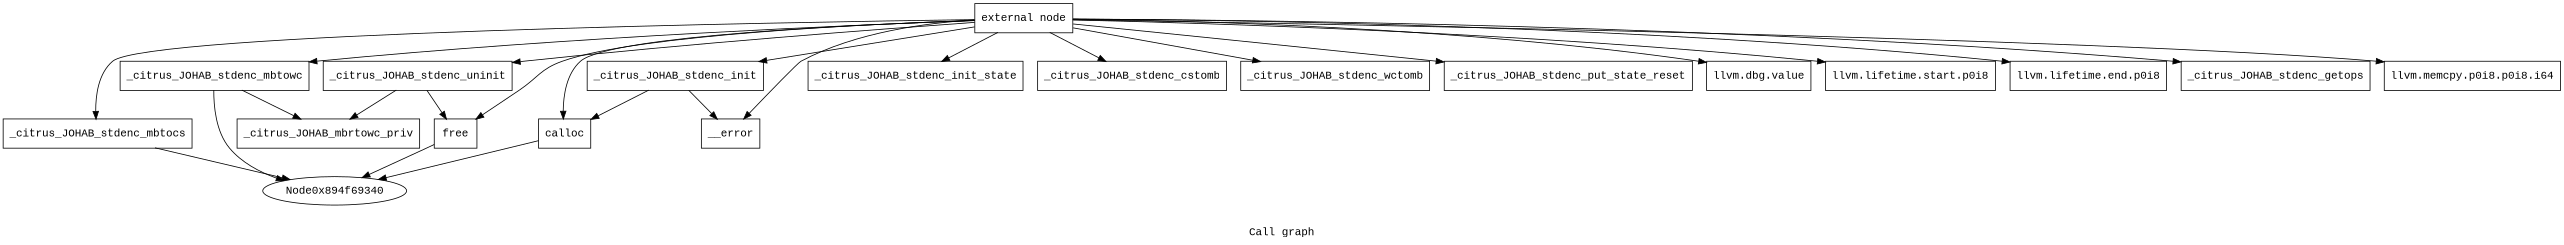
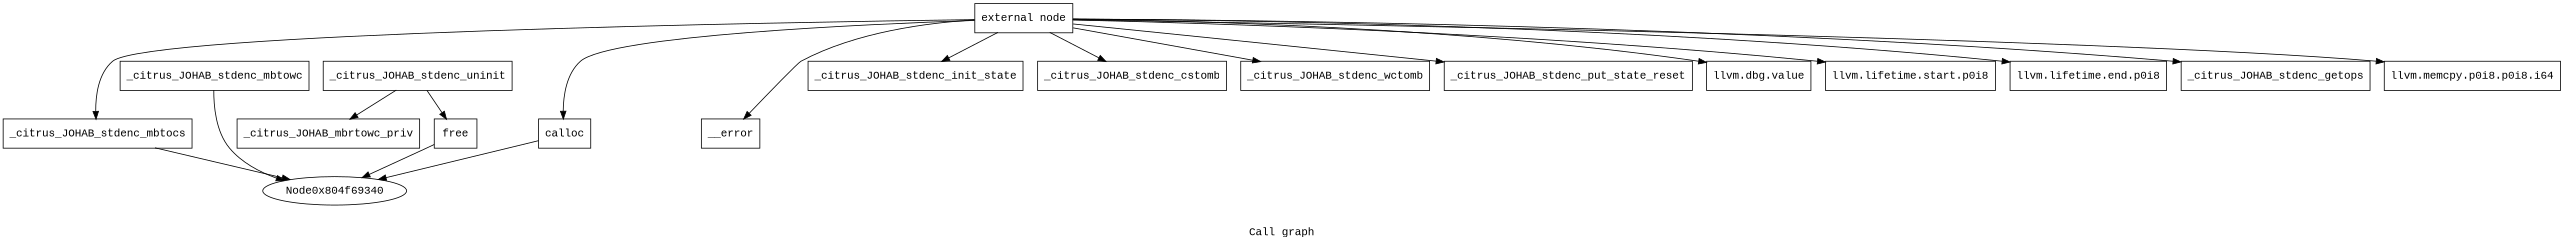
  digraph {
    fontname="Liberation Mono"
    label="Call graph"
    node [fontname="Liberation Mono" shape=record]
    edge [fontname="Liberation Mono"]
    n1 [label="{external node}"]
-   n2 [label="{_citrus_JOHAB_stdenc_init}"]
    n3 [label="{_citrus_JOHAB_stdenc_uninit}"]
    n4 [label="{_citrus_JOHAB_stdenc_init_state}"]
    n5 [label="{_citrus_JOHAB_stdenc_mbtocs}"]
    n6 [label="{_citrus_JOHAB_stdenc_cstomb}"]
    n7 [label="{_citrus_JOHAB_stdenc_mbtowc}"]
    n8 [label="{_citrus_JOHAB_stdenc_wctomb}"]
    n9 [label="{_citrus_JOHAB_stdenc_put_state_reset}"]
    n10 [label="{llvm.dbg.value}"]
    n11 [label="{llvm.lifetime.start.p0i8}"]
    n12 [label="{llvm.lifetime.end.p0i8}"]
    n13 [label="{free}"]
    n14 [label="{calloc}"]
    n15 [label="{__error}"]
    n16 [label="{_citrus_JOHAB_stdenc_getops}"]
    n17 [label="{llvm.memcpy.p0i8.p0i8.i64}"]
    n18 [label="{_citrus_JOHAB_mbrtowc_priv}"]
-   Node0x804f69340 [label=Node0x894f69340 shape=""]
-   n1 -> n2
-   n1 -> n3
+   Node0x804f69340 [shape=""]
    n1 -> n4
    n1 -> n5
    n1 -> n6
-   n1 -> n7
    n1 -> n8
    n1 -> n9
    n1 -> n10
    n1 -> n11
    n1 -> n12
-   n1 -> n13
    n1 -> n14
    n1 -> n15
    n1 -> n16
    n1 -> n17
-   n2 -> n14
-   n2 -> n15
    n3 -> n13
    n3 -> n18
    n5 -> Node0x804f69340
-   n7 -> n18
    n7 -> Node0x804f69340
    n13 -> Node0x804f69340
    n14 -> Node0x804f69340
  }
